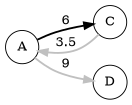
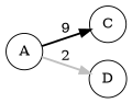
  digraph {
    rankdir=LR
    node [shape=circle]
    edge [color=grey style=bold]
    A
    C
    D
-   A -> C [color=black label=6]
-   A -> D [label=9]
-   C -> A [label=3.5]
+   A -> C [color=black label=9]
+   A -> D [label=2]
  }
